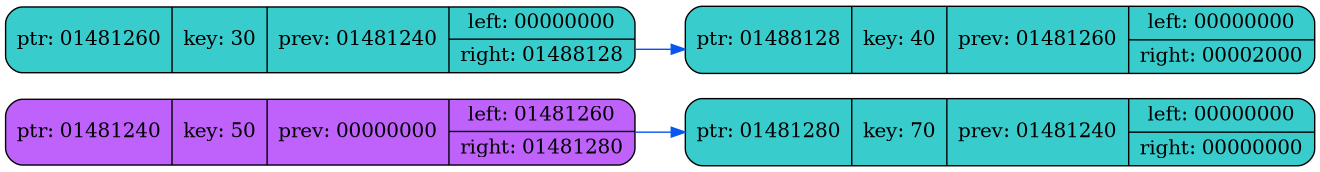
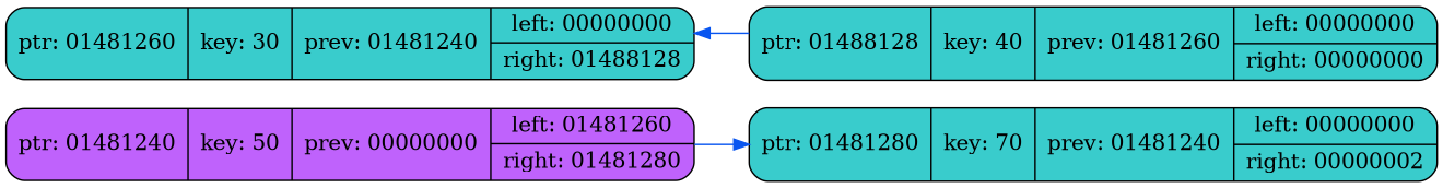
  digraph {
    rankdir=LR
    node [fillcolor="#39CCCC" shape=record style="rounded,filled"]
    edge [color="#0855F0"]
    n1 [fillcolor="#BF62FC" label="{ ptr: 01481240 | key: 50 | prev: 00000000| { left: 01481260 | right: 01481280 }}"]
-   n2 [label="{ ptr: 01481280 | key: 70 | prev: 01481240 | { left: 00000000 | right: 00000000 }}"]
+   n2 [label="{ ptr: 01481280 | key: 70 | prev: 01481240 | { left: 00000000 | right: 00000002 }}"]
    n3 [label="{ ptr: 01481260 | key: 30 | prev: 01481240 | { left: 00000000 | right: 01488128 }}"]
-   n4 [label="{ ptr: 01488128 | key: 40 | prev: 01481260 | { left: 00000000 | right: 00002000 }}"]
+   n4 [label="{ ptr: 01488128 | key: 40 | prev: 01481260 | { left: 00000000 | right: 00000000 }}"]
    n1 -> n2
-   n3 -> n4
+   n4 -> n3
  }
